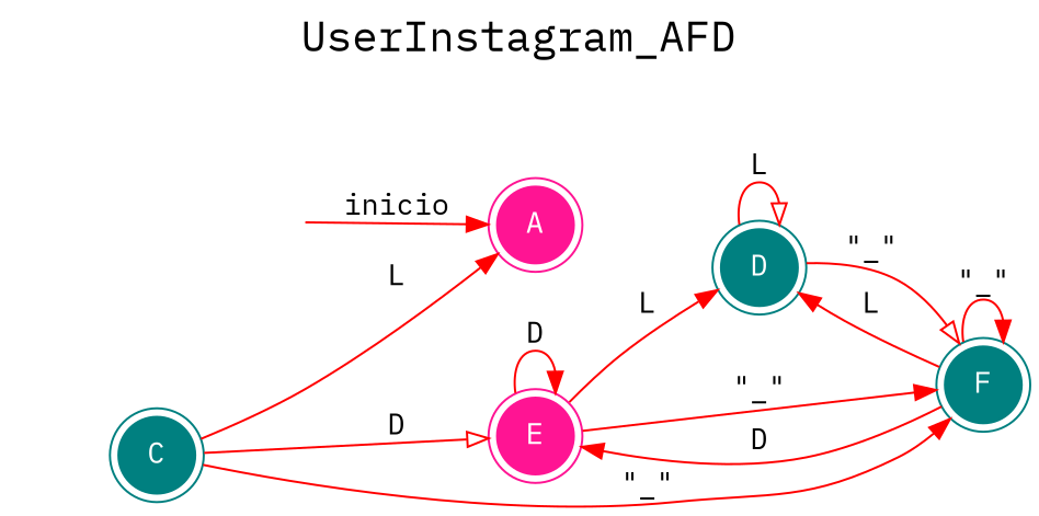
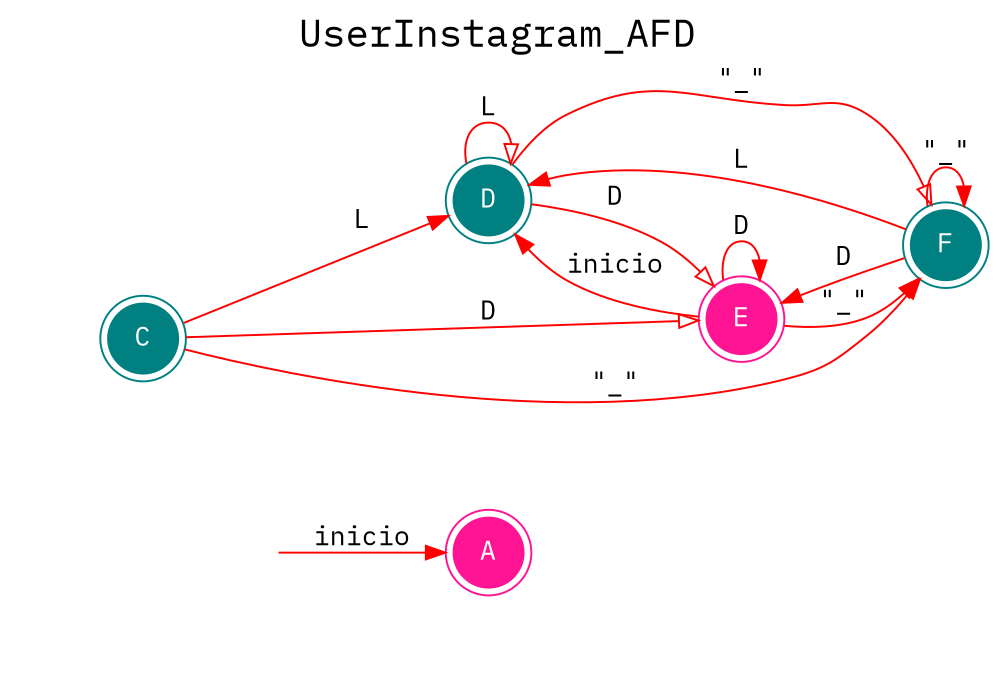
  digraph {
    fontname="IBM Plex Mono"
    fontsize=20
    label=UserInstagram_AFD
    labelloc=t
    rankdir=LR
    node [color=teal fontcolor=white fontname="IBM Plex Mono" shape=doublecircle style=filled]
    edge [arrowhead=normal color=red fontname="IBM Plex Mono"]
    secret_node [color=midnightblue shape=circle style=invis]
    A [color=deeppink]
    C
    D
    E [color=deeppink]
    F
    secret_node -> A [label=inicio]
-   C -> A [label=L]
+   C -> D [label=L]
    C -> E [arrowhead=onormal label=D]
    C -> F [label="\"_\""]
    D -> D [arrowhead=onormal label=L]
+   D -> E [arrowhead=onormal label=D]
    D -> F [arrowhead=onormal label="\"_\""]
-   E -> D [label=L]
+   E -> D [label=inicio]
    E -> E [label=D]
    E -> F [label="\"_\""]
    F -> D [label=L]
    F -> E [label=D]
    F -> F [label="\"_\""]
  }
